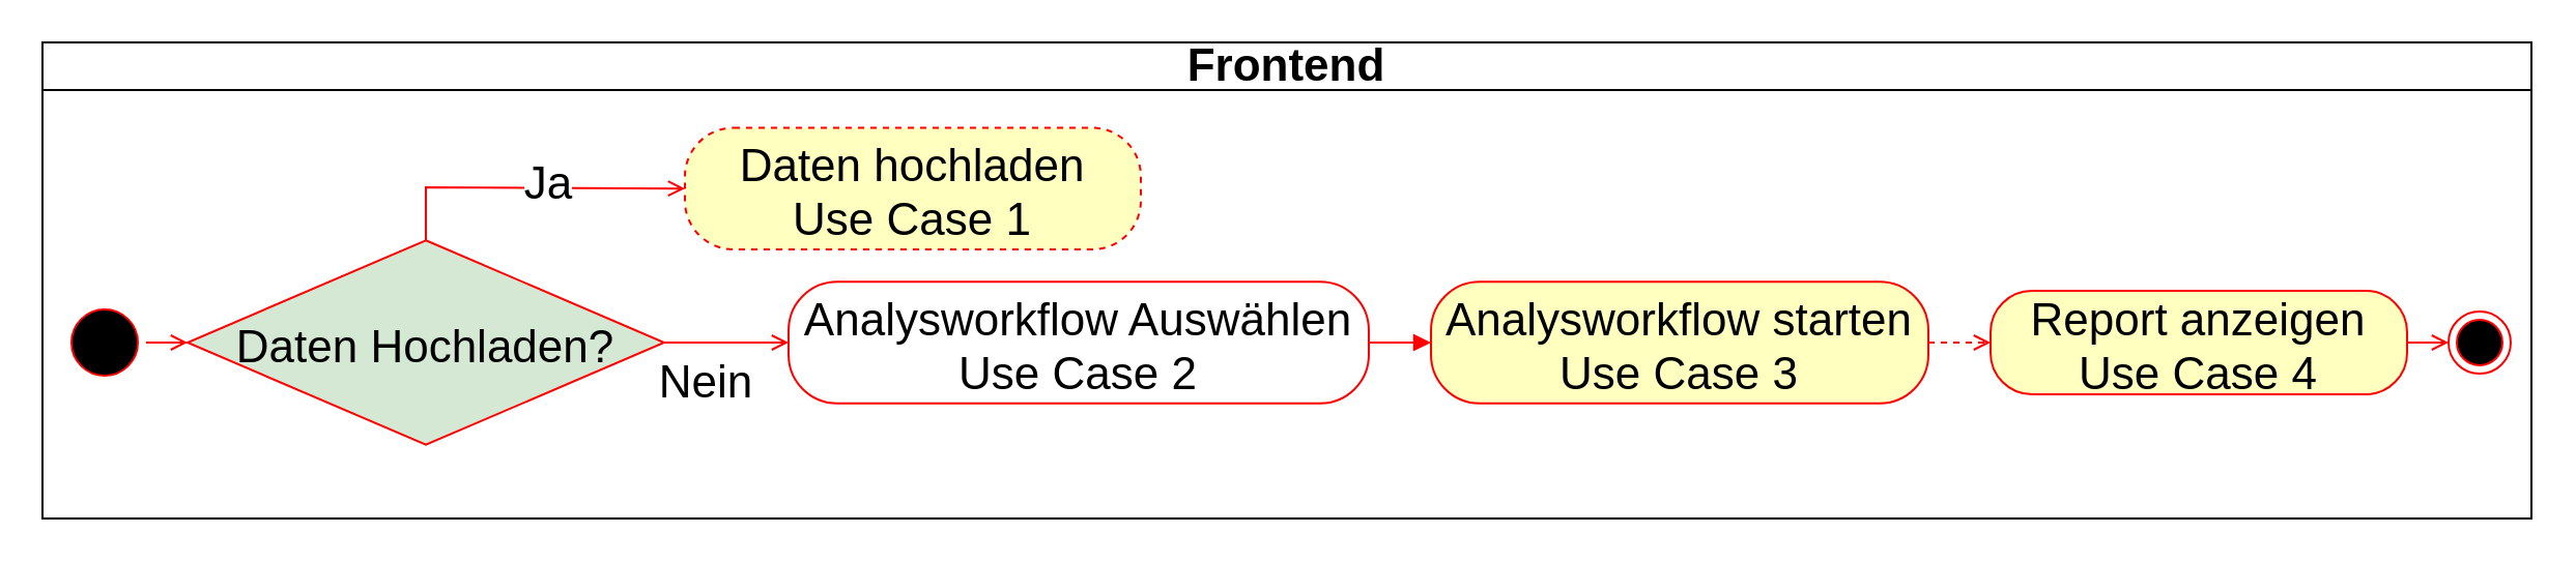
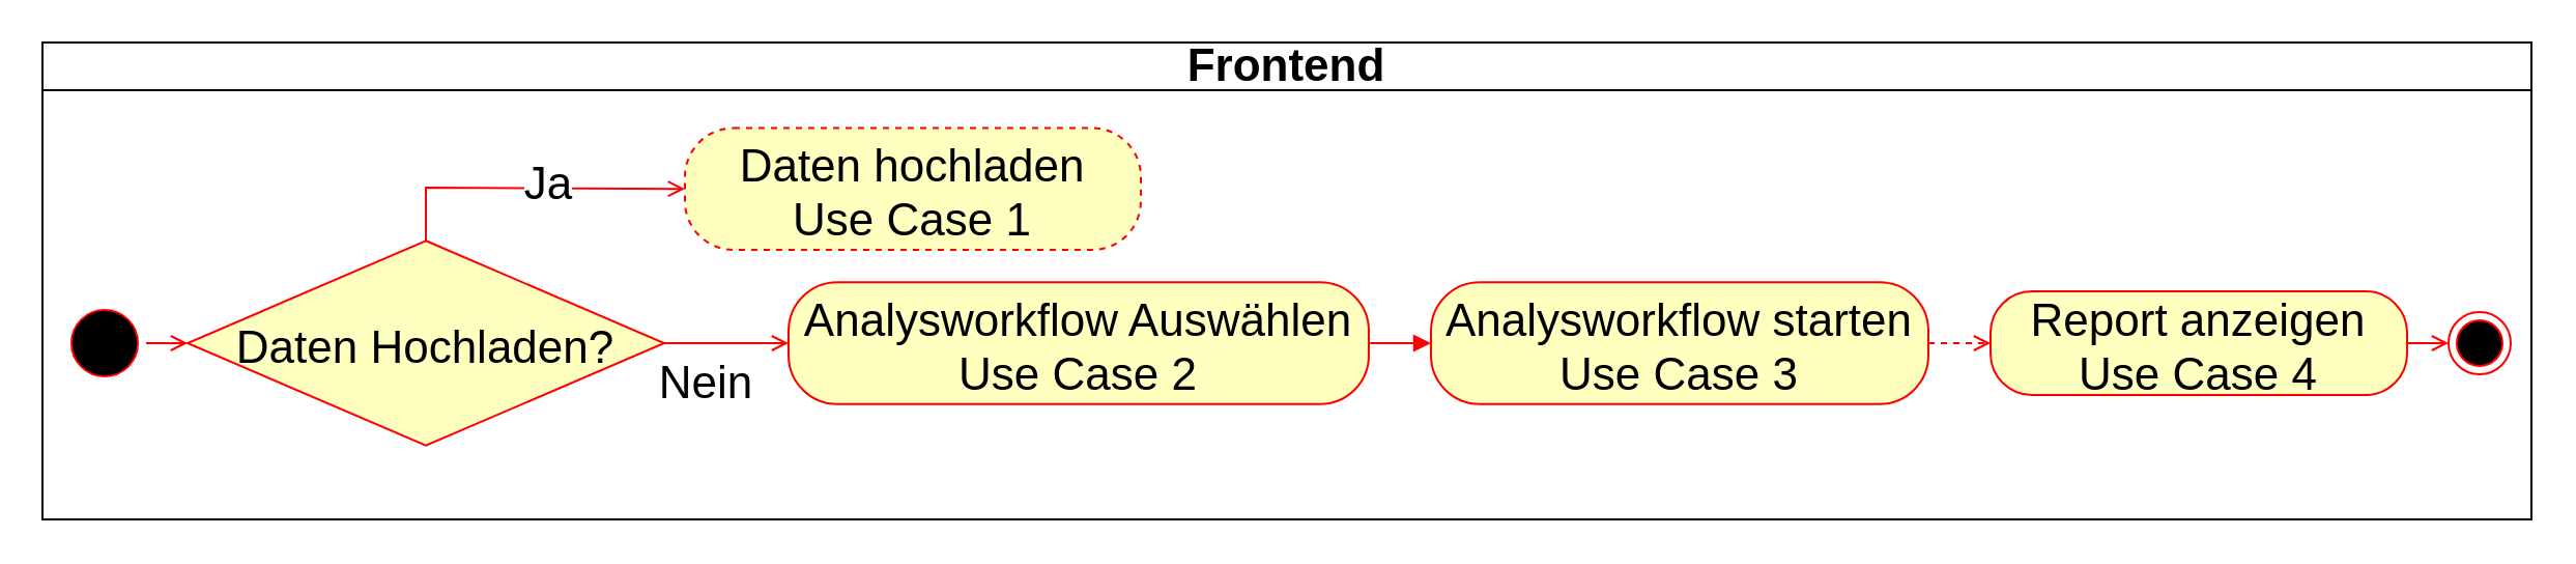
  <mxCell id="0" />
  <mxCell id="1" parent="0" />
  <mxCell id="2" value="Frontend" style="swimlane;whiteSpace=wrap;fontSize=22;" parent="1" vertex="1"><mxGeometry x="20" y="20" width="1201" height="230" as="geometry" /></mxCell>
  <mxCell id="3" value="" style="ellipse;shape=startState;fillColor=#000000;strokeColor=#ff0000;fontSize=22;" parent="2" vertex="1"><mxGeometry x="10" y="125" width="40" height="40" as="geometry" /></mxCell>
  <mxCell id="4" value="Daten hochladen&#10;Use Case 1" style="fillColor=#ffffc0;strokeColor=#ff0000;fontColor=#000000;rounded=1;arcSize=40;fontSize=22;dashed=1;" parent="2" vertex="1"><mxGeometry x="310" y="41.25" width="220" height="58.75" as="geometry" /></mxCell>
- <mxCell id="5" value="Analysworkflow Auswählen&#10;Use Case 2" style="fillColor=#ffffff;strokeColor=#ff0000;fontColor=#000000;rounded=1;arcSize=40;fontSize=22;" parent="2" vertex="1"><mxGeometry x="360" y="115.62" width="280" height="58.75" as="geometry" /></mxCell>
+ <mxCell id="5" value="Analysworkflow Auswählen&#10;Use Case 2" style="fillColor=#ffffc0;strokeColor=#ff0000;fontColor=#000000;rounded=1;arcSize=40;fontSize=22;" parent="2" vertex="1"><mxGeometry x="360" y="115.62" width="280" height="58.75" as="geometry" /></mxCell>
  <mxCell id="6" value="Analysworkflow starten&#10;Use Case 3" style="fillColor=#ffffc0;strokeColor=#ff0000;fontColor=#000000;rounded=1;arcSize=40;fontSize=22;" parent="2" vertex="1"><mxGeometry x="670" y="115.62" width="240" height="58.75" as="geometry" /></mxCell>
  <mxCell id="7" value="Report anzeigen &#10;Use Case 4" style="fillColor=#ffffc0;strokeColor=#ff0000;fontColor=#000000;rounded=1;arcSize=40;fontSize=22;" parent="2" vertex="1"><mxGeometry x="940" y="120" width="201" height="50" as="geometry" /></mxCell>
  <mxCell id="8" value="" style="endArrow=open;strokeColor=#FF0000;endFill=1;rounded=0;exitX=1;exitY=0.5;exitDx=0;exitDy=0;entryX=0;entryY=0.5;entryDx=0;entryDy=0;fontSize=22;" parent="2" source="3" target="15" edge="1"><mxGeometry relative="1" as="geometry"><mxPoint x="129.5" y="-232" as="sourcePoint" /><mxPoint x="100" y="145" as="targetPoint" /></mxGeometry></mxCell>
  <mxCell id="9" value="" style="endArrow=open;strokeColor=#FF0000;endFill=1;rounded=0;entryX=0;entryY=0.5;entryDx=0;entryDy=0;exitX=0.5;exitY=0;exitDx=0;exitDy=0;fontSize=22;" parent="2" source="15" target="4" edge="1"><mxGeometry relative="1" as="geometry"><mxPoint x="170" y="110" as="sourcePoint" /><mxPoint x="139.5" y="-162" as="targetPoint" /><Array as="points"><mxPoint x="185" y="70" /></Array></mxGeometry></mxCell>
  <mxCell id="10" value="Ja" style="edgeLabel;html=1;align=center;verticalAlign=middle;resizable=0;points=[];fontSize=22;" parent="9" vertex="1" connectable="0"><mxGeometry x="0.113" y="2" relative="1" as="geometry"><mxPoint as="offset" /></mxGeometry></mxCell>
  <mxCell id="11" value="" style="endArrow=open;strokeColor=#FF0000;endFill=1;rounded=0;entryX=0;entryY=0.5;entryDx=0;entryDy=0;exitX=1;exitY=0.5;exitDx=0;exitDy=0;fontSize=22;" parent="2" source="15" target="5" edge="1"><mxGeometry relative="1" as="geometry"><mxPoint x="210" y="160" as="sourcePoint" /><mxPoint x="149.5" y="-152" as="targetPoint" /><Array as="points"><mxPoint x="290" y="145" /></Array></mxGeometry></mxCell>
  <mxCell id="12" value="Nein" style="edgeLabel;html=1;align=center;verticalAlign=middle;resizable=0;points=[];fontSize=22;" parent="11" vertex="1" connectable="0"><mxGeometry x="-0.215" relative="1" as="geometry"><mxPoint x="9" y="20" as="offset" /></mxGeometry></mxCell>
  <mxCell id="13" value="" style="endArrow=block;strokeColor=#FF0000;endFill=1;rounded=0;exitX=1;exitY=0.5;exitDx=0;exitDy=0;entryX=0;entryY=0.5;entryDx=0;entryDy=0;fontSize=22;" parent="2" source="5" target="6" edge="1"><mxGeometry relative="1" as="geometry"><mxPoint x="570" y="200" as="sourcePoint" /><mxPoint x="660" y="200" as="targetPoint" /></mxGeometry></mxCell>
  <mxCell id="14" value="" style="endArrow=open;strokeColor=#FF0000;endFill=1;rounded=0;exitX=1;exitY=0.5;exitDx=0;exitDy=0;entryX=0;entryY=0.5;entryDx=0;entryDy=0;fontSize=22;dashed=1;" parent="2" source="6" target="7" edge="1"><mxGeometry relative="1" as="geometry"><mxPoint x="580" y="210" as="sourcePoint" /><mxPoint x="670" y="210" as="targetPoint" /></mxGeometry></mxCell>
- <mxCell id="15" value="Daten Hochladen?" style="rhombus;fillColor=#d5e8d4;strokeColor=#ff0000;fontSize=22;" parent="2" vertex="1"><mxGeometry x="70" y="95.62" width="230" height="98.75" as="geometry" /></mxCell>
+ <mxCell id="15" value="Daten Hochladen?" style="rhombus;fillColor=#ffffc0;strokeColor=#ff0000;fontSize=22;" parent="2" vertex="1"><mxGeometry x="70" y="95.62" width="230" height="98.75" as="geometry" /></mxCell>
  <mxCell id="16" value="" style="ellipse;html=1;shape=endState;fillColor=#000000;strokeColor=#ff0000;fontSize=22;" parent="2" vertex="1"><mxGeometry x="1161" y="130" width="30" height="30" as="geometry" /></mxCell>
  <mxCell id="17" value="" style="endArrow=open;strokeColor=#FF0000;endFill=1;rounded=0;exitX=1;exitY=0.5;exitDx=0;exitDy=0;entryX=0;entryY=0.5;entryDx=0;entryDy=0;fontSize=22;" parent="2" source="7" target="16" edge="1"><mxGeometry relative="1" as="geometry"><mxPoint x="721" y="290" as="sourcePoint" /><mxPoint x="811" y="290" as="targetPoint" /></mxGeometry></mxCell>
